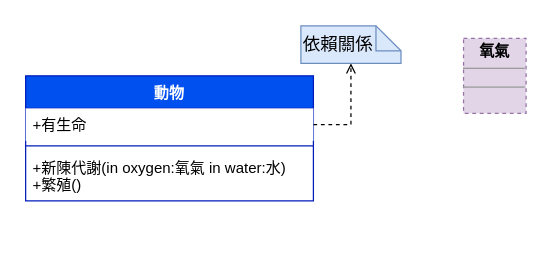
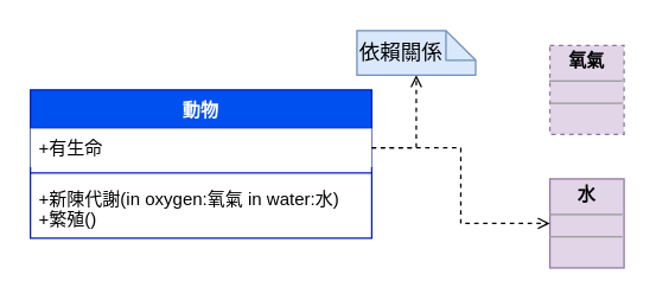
  <mxCell id="0" />
  <mxCell id="1" parent="0" />
  <mxCell id="2" value="動物" style="swimlane;fontStyle=1;align=center;verticalAlign=top;childLayout=stackLayout;horizontal=1;startSize=26;horizontalStack=0;resizeParent=1;resizeParentMax=0;resizeLast=0;collapsible=1;marginBottom=0;whiteSpace=wrap;html=1;fillColor=#0050ef;fontColor=#ffffff;strokeColor=#001DBC;" vertex="1" parent="1"><mxGeometry x="20" y="60" width="230" height="100" as="geometry" /></mxCell>
  <mxCell id="3" value="+有生命" style="text;strokeColor=none;fillColor=default;align=left;verticalAlign=top;spacingLeft=4;spacingRight=4;overflow=hidden;rotatable=0;points=[[0,0.5],[1,0.5]];portConstraint=eastwest;whiteSpace=wrap;html=1;" vertex="1" parent="2"><mxGeometry y="26" width="230" height="26" as="geometry" /></mxCell>
  <mxCell id="4" value="" style="line;strokeWidth=1;fillColor=none;align=left;verticalAlign=middle;spacingTop=-1;spacingLeft=3;spacingRight=3;rotatable=0;labelPosition=right;points=[];portConstraint=eastwest;strokeColor=inherit;" vertex="1" parent="2"><mxGeometry y="52" width="230" height="8" as="geometry" /></mxCell>
  <mxCell id="5" value="+新陳代謝(in&amp;nbsp;oxygen:氧氣 in water:水)&lt;br&gt;+繁殖()" style="text;strokeColor=none;fillColor=none;align=left;verticalAlign=top;spacingLeft=4;spacingRight=4;overflow=hidden;rotatable=0;points=[[0,0.5],[1,0.5]];portConstraint=eastwest;whiteSpace=wrap;html=1;" vertex="1" parent="2"><mxGeometry y="60" width="230" height="40" as="geometry" /></mxCell>
  <mxCell id="6" value="&lt;p style=&quot;margin:0px;margin-top:4px;text-align:center;&quot;&gt;&lt;b&gt;氧氣&lt;/b&gt;&lt;/p&gt;&lt;hr size=&quot;1&quot;&gt;&lt;div style=&quot;height:2px;&quot;&gt;&lt;/div&gt;&lt;hr size=&quot;1&quot;&gt;&lt;div style=&quot;height:2px;&quot;&gt;&lt;/div&gt;" style="verticalAlign=top;align=left;overflow=fill;fontSize=12;fontFamily=Helvetica;html=1;whiteSpace=wrap;fillColor=#e1d5e7;strokeColor=#9673a6;dashed=1;" vertex="1" parent="1"><mxGeometry x="370" y="30" width="50" height="60" as="geometry" /></mxCell>
+ <mxCell id="7" value="&lt;p style=&quot;margin:0px;margin-top:4px;text-align:center;&quot;&gt;&lt;b&gt;水&lt;/b&gt;&lt;/p&gt;&lt;hr size=&quot;1&quot;&gt;&lt;div style=&quot;height:2px;&quot;&gt;&lt;/div&gt;&lt;hr size=&quot;1&quot;&gt;&lt;div style=&quot;height:2px;&quot;&gt;&lt;/div&gt;" style="verticalAlign=top;align=left;overflow=fill;fontSize=12;fontFamily=Helvetica;html=1;whiteSpace=wrap;fillColor=#e1d5e7;strokeColor=#9673a6;" vertex="1" parent="1"><mxGeometry x="370" y="120" width="50" height="60" as="geometry" /></mxCell>
  <mxCell id="8" style="edgeStyle=orthogonalEdgeStyle;rounded=0;orthogonalLoop=1;jettySize=auto;html=1;exitX=1;exitY=0.5;exitDx=0;exitDy=0;dashed=1;endArrow=open;endFill=0;" edge="1" parent="1" source="3" target="10"><mxGeometry relative="1" as="geometry" /></mxCell>
+ <mxCell id="9" style="edgeStyle=orthogonalEdgeStyle;rounded=0;orthogonalLoop=1;jettySize=auto;html=1;exitX=1;exitY=0.5;exitDx=0;exitDy=0;entryX=0;entryY=0.5;entryDx=0;entryDy=0;dashed=1;endArrow=open;endFill=0;" edge="1" parent="1" source="3" target="7"><mxGeometry relative="1" as="geometry" /></mxCell>
  <mxCell id="10" value="&lt;font style=&quot;font-size: 14px;&quot;&gt;依賴關係&lt;/font&gt;" style="shape=note;size=20;whiteSpace=wrap;html=1;fillColor=#dae8fc;strokeColor=#6c8ebf;align=left;" vertex="1" parent="1"><mxGeometry x="240" y="20" width="80" height="30" as="geometry" /></mxCell>
